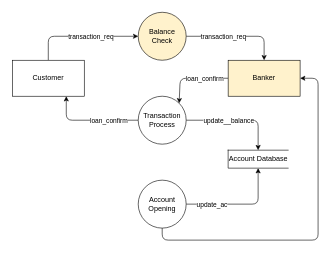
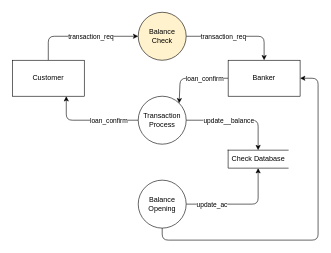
  <mxCell id="0" />
  <mxCell id="1" parent="0" />
  <mxCell id="2" style="edgeStyle=none;html=1;entryX=1;entryY=0;entryDx=0;entryDy=0;" edge="1" parent="1" source="4" target="19"><mxGeometry relative="1" as="geometry"><Array as="points"><mxPoint x="300" y="130" /></Array></mxGeometry></mxCell>
  <mxCell id="3" value="loan_confirm" style="edgeLabel;html=1;align=center;verticalAlign=middle;resizable=0;points=[];" vertex="1" connectable="0" parent="2"><mxGeometry x="-0.578" relative="1" as="geometry"><mxPoint x="-14" as="offset" /></mxGeometry></mxCell>
- <mxCell id="4" value="Banker" style="whiteSpace=wrap;html=1;fillColor=#fff2cc;" vertex="1" parent="1"><mxGeometry x="380" y="100" width="120" height="60" as="geometry" /></mxCell>
+ <mxCell id="4" value="Banker" style="whiteSpace=wrap;html=1;" vertex="1" parent="1"><mxGeometry x="380" y="100" width="120" height="60" as="geometry" /></mxCell>
  <mxCell id="5" style="edgeStyle=none;html=1;entryX=0;entryY=0.5;entryDx=0;entryDy=0;" edge="1" parent="1" source="7" target="10"><mxGeometry relative="1" as="geometry"><Array as="points"><mxPoint x="80" y="60" /></Array></mxGeometry></mxCell>
  <mxCell id="6" value="transaction_req" style="edgeLabel;html=1;align=center;verticalAlign=middle;resizable=0;points=[];" vertex="1" connectable="0" parent="5"><mxGeometry x="0.41" relative="1" as="geometry"><mxPoint x="-24" as="offset" /></mxGeometry></mxCell>
  <mxCell id="7" value="Customer" style="whiteSpace=wrap;html=1;" vertex="1" parent="1"><mxGeometry x="20" y="100" width="120" height="60" as="geometry" /></mxCell>
  <mxCell id="8" style="edgeStyle=none;html=1;entryX=0.5;entryY=0;entryDx=0;entryDy=0;" edge="1" parent="1" source="10" target="4"><mxGeometry relative="1" as="geometry"><Array as="points"><mxPoint x="440" y="60" /></Array></mxGeometry></mxCell>
  <mxCell id="9" value="transaction_req" style="edgeLabel;html=1;align=center;verticalAlign=middle;resizable=0;points=[];" vertex="1" connectable="0" parent="8"><mxGeometry x="-0.028" relative="1" as="geometry"><mxPoint x="-22" as="offset" /></mxGeometry></mxCell>
  <mxCell id="10" value="Balance Check" style="ellipse;whiteSpace=wrap;html=1;fillColor=#fff2cc;" vertex="1" parent="1"><mxGeometry x="230" y="20" width="80" height="80" as="geometry" /></mxCell>
  <mxCell id="11" style="edgeStyle=none;html=1;entryX=0.5;entryY=1;entryDx=0;entryDy=0;" edge="1" parent="1" source="14" target="20"><mxGeometry relative="1" as="geometry"><Array as="points"><mxPoint x="430" y="340" /></Array></mxGeometry></mxCell>
  <mxCell id="12" value="update_ac" style="edgeLabel;html=1;align=center;verticalAlign=middle;resizable=0;points=[];" vertex="1" connectable="0" parent="11"><mxGeometry x="-0.533" relative="1" as="geometry"><mxPoint as="offset" /></mxGeometry></mxCell>
  <mxCell id="13" style="edgeStyle=none;html=1;entryX=1;entryY=0.5;entryDx=0;entryDy=0;" edge="1" parent="1" source="14" target="4"><mxGeometry relative="1" as="geometry"><Array as="points"><mxPoint x="270" y="400" /><mxPoint x="530" y="400" /><mxPoint x="530" y="130" /></Array></mxGeometry></mxCell>
- <mxCell id="14" value="Account Opening" style="ellipse;whiteSpace=wrap;html=1;" vertex="1" parent="1"><mxGeometry x="230" y="300" width="80" height="80" as="geometry" /></mxCell>
+ <mxCell id="14" value="Balance Opening" style="ellipse;whiteSpace=wrap;html=1;" vertex="1" parent="1"><mxGeometry x="230" y="300" width="80" height="80" as="geometry" /></mxCell>
  <mxCell id="15" style="edgeStyle=none;html=1;entryX=0.5;entryY=0;entryDx=0;entryDy=0;" edge="1" parent="1" source="19" target="20"><mxGeometry relative="1" as="geometry"><Array as="points"><mxPoint x="430" y="200" /></Array></mxGeometry></mxCell>
  <mxCell id="16" value="update__balance" style="edgeLabel;html=1;align=center;verticalAlign=middle;resizable=0;points=[];" vertex="1" connectable="0" parent="15"><mxGeometry x="-0.482" relative="1" as="geometry"><mxPoint x="26" as="offset" /></mxGeometry></mxCell>
  <mxCell id="17" style="edgeStyle=none;html=1;entryX=0.75;entryY=1;entryDx=0;entryDy=0;" edge="1" parent="1" source="19" target="7"><mxGeometry relative="1" as="geometry"><Array as="points"><mxPoint x="110" y="200" /></Array></mxGeometry></mxCell>
  <mxCell id="18" value="loan_confirm" style="edgeLabel;html=1;align=center;verticalAlign=middle;resizable=0;points=[];" vertex="1" connectable="0" parent="17"><mxGeometry x="0.05" y="1" relative="1" as="geometry"><mxPoint x="34" y="-1" as="offset" /></mxGeometry></mxCell>
  <mxCell id="19" value="Transaction Process" style="ellipse;whiteSpace=wrap;html=1;" vertex="1" parent="1"><mxGeometry x="230" y="160" width="80" height="80" as="geometry" /></mxCell>
- <mxCell id="20" value="Account Database" style="html=1;dashed=0;whitespace=wrap;shape=partialRectangle;right=0;" vertex="1" parent="1"><mxGeometry x="380" y="250" width="100" height="30" as="geometry" /></mxCell>
+ <mxCell id="20" value="Check Database" style="html=1;dashed=0;whitespace=wrap;shape=partialRectangle;right=0;" vertex="1" parent="1"><mxGeometry x="380" y="250" width="100" height="30" as="geometry" /></mxCell>
